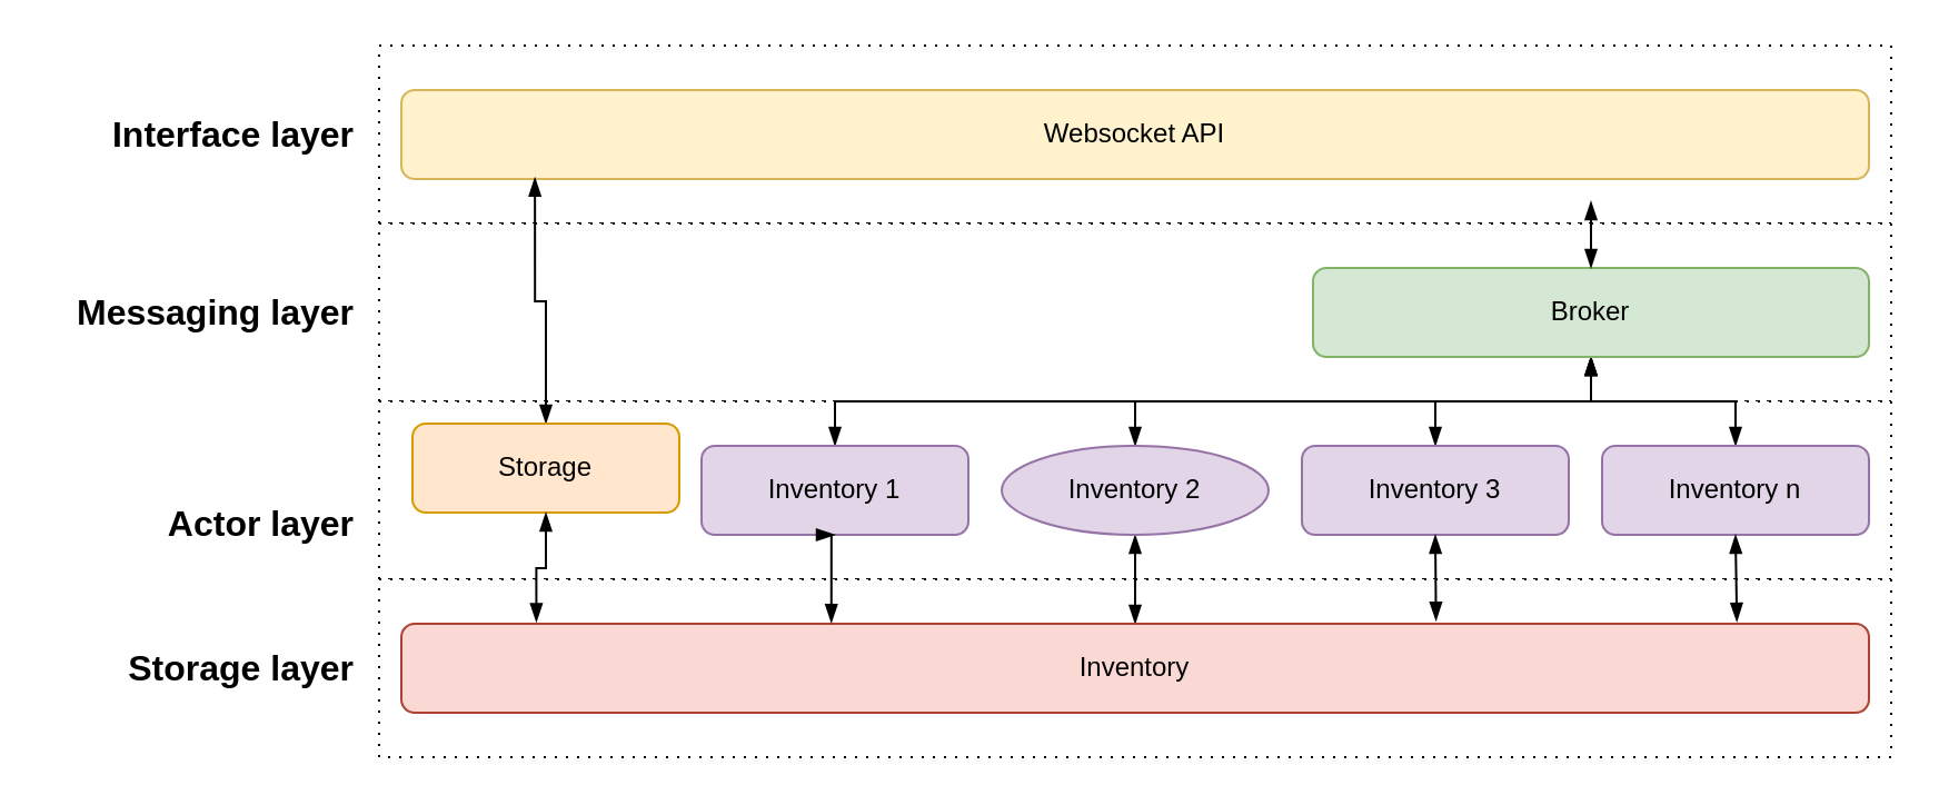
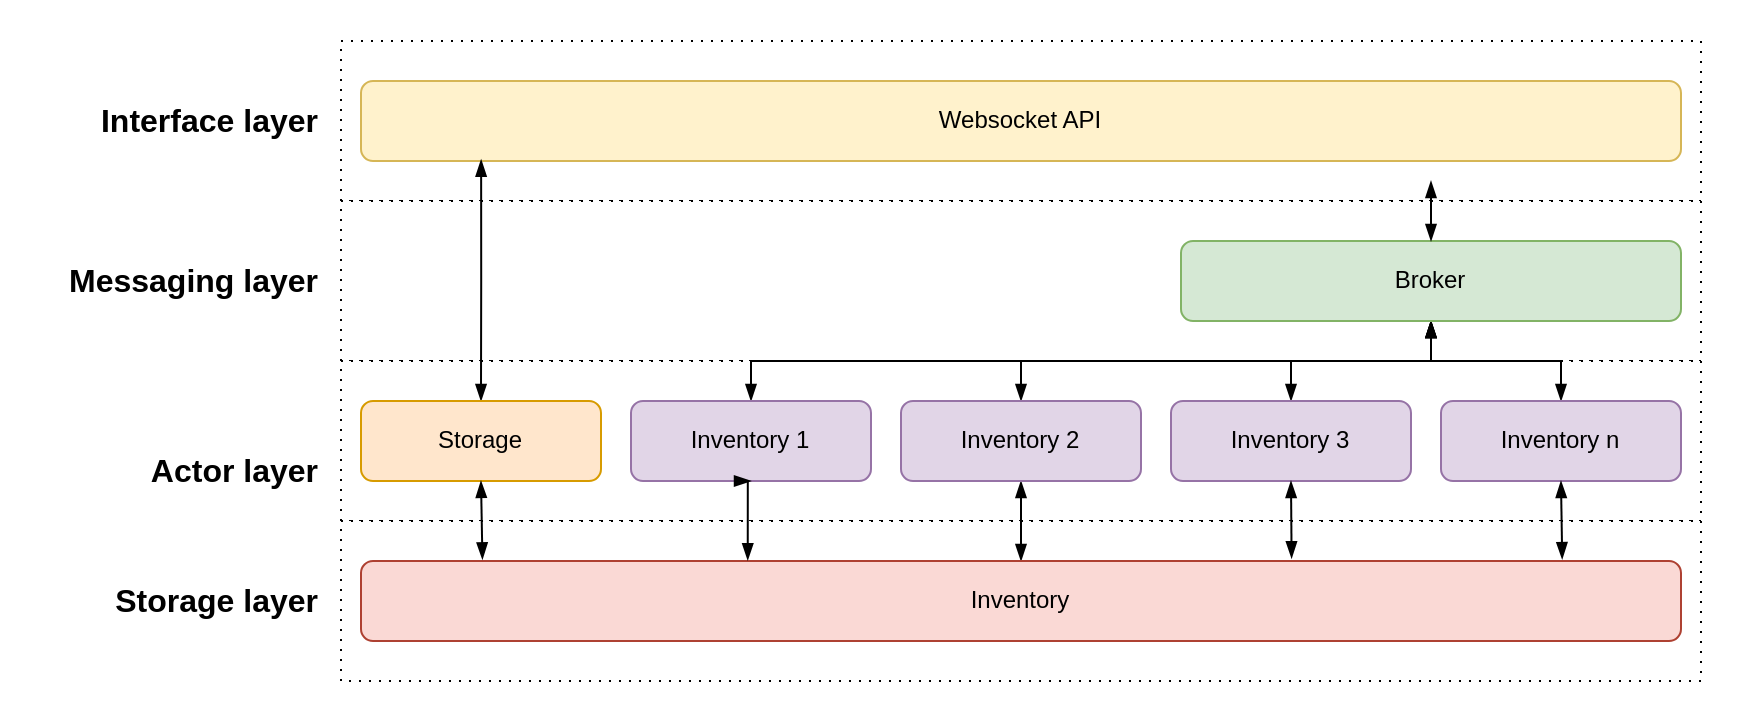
  <mxCell id="0" />
  <mxCell id="1" parent="0" />
  <mxCell id="2" value="" style="rounded=0;whiteSpace=wrap;html=1;dashed=1;dashPattern=1 4;" vertex="1" parent="1"><mxGeometry x="170" y="20" width="680" height="80" as="geometry" /></mxCell>
  <mxCell id="3" value="" style="rounded=0;whiteSpace=wrap;html=1;dashed=1;dashPattern=1 4;" vertex="1" parent="1"><mxGeometry x="170" y="100" width="680" height="80" as="geometry" /></mxCell>
  <mxCell id="4" value="" style="edgeStyle=orthogonalEdgeStyle;rounded=0;orthogonalLoop=1;jettySize=auto;html=1;" edge="1" parent="1" source="5" target="18"><mxGeometry relative="1" as="geometry" /></mxCell>
  <mxCell id="5" value="" style="rounded=0;whiteSpace=wrap;html=1;dashed=1;dashPattern=1 4;" vertex="1" parent="1"><mxGeometry x="170" y="180" width="680" height="80" as="geometry" /></mxCell>
  <mxCell id="6" value="" style="rounded=0;whiteSpace=wrap;html=1;dashed=1;dashPattern=1 4;" vertex="1" parent="1"><mxGeometry x="170" y="260" width="680" height="80" as="geometry" /></mxCell>
  <mxCell id="7" value="Websocket API" style="rounded=1;whiteSpace=wrap;html=1;fillColor=#fff2cc;strokeColor=#d6b656;" vertex="1" parent="1"><mxGeometry x="180" y="40" width="660" height="40" as="geometry" /></mxCell>
  <mxCell id="8" style="edgeStyle=orthogonalEdgeStyle;rounded=0;orthogonalLoop=1;jettySize=auto;html=1;exitX=0.5;exitY=1;exitDx=0;exitDy=0;entryX=0.5;entryY=0;entryDx=0;entryDy=0;startArrow=blockThin;startFill=1;endArrow=blockThin;endFill=1;" edge="1" parent="1" source="12" target="13"><mxGeometry relative="1" as="geometry"><Array as="points"><mxPoint x="715" y="180" /><mxPoint x="375" y="180" /></Array></mxGeometry></mxCell>
  <mxCell id="9" style="edgeStyle=orthogonalEdgeStyle;rounded=0;orthogonalLoop=1;jettySize=auto;html=1;exitX=0.5;exitY=1;exitDx=0;exitDy=0;entryX=0.5;entryY=0;entryDx=0;entryDy=0;startArrow=blockThin;startFill=1;endArrow=blockThin;endFill=1;" edge="1" parent="1" source="12" target="15"><mxGeometry relative="1" as="geometry" /></mxCell>
  <mxCell id="10" style="edgeStyle=orthogonalEdgeStyle;rounded=0;orthogonalLoop=1;jettySize=auto;html=1;exitX=0.5;exitY=1;exitDx=0;exitDy=0;entryX=0.5;entryY=0;entryDx=0;entryDy=0;startArrow=blockThin;startFill=1;endArrow=blockThin;endFill=1;" edge="1" parent="1" source="12" target="16"><mxGeometry relative="1" as="geometry" /></mxCell>
  <mxCell id="11" style="edgeStyle=orthogonalEdgeStyle;rounded=0;orthogonalLoop=1;jettySize=auto;html=1;exitX=0.5;exitY=1;exitDx=0;exitDy=0;entryX=0.5;entryY=0;entryDx=0;entryDy=0;startArrow=blockThin;startFill=1;endArrow=blockThin;endFill=1;" edge="1" parent="1" source="12" target="17"><mxGeometry relative="1" as="geometry" /></mxCell>
  <mxCell id="12" value="Broker" style="rounded=1;whiteSpace=wrap;html=1;fillColor=#d5e8d4;strokeColor=#82b366;" vertex="1" parent="1"><mxGeometry x="590" y="120" width="250" height="40" as="geometry" /></mxCell>
  <mxCell id="13" value="Inventory 1" style="rounded=1;whiteSpace=wrap;html=1;fillColor=#e1d5e7;strokeColor=#9673a6;" vertex="1" parent="1"><mxGeometry x="315" y="200" width="120" height="40" as="geometry" /></mxCell>
  <mxCell id="14" style="edgeStyle=orthogonalEdgeStyle;rounded=0;orthogonalLoop=1;jettySize=auto;html=1;exitX=0.5;exitY=1;exitDx=0;exitDy=0;entryX=0.5;entryY=0;entryDx=0;entryDy=0;startArrow=blockThin;startFill=1;endArrow=blockThin;endFill=1;" edge="1" parent="1" source="15" target="18"><mxGeometry relative="1" as="geometry" /></mxCell>
- <mxCell id="15" value="Inventory 2" style="ellipse;whiteSpace=wrap;html=1;fillColor=#e1d5e7;strokeColor=#9673a6;" vertex="1" parent="1"><mxGeometry x="450" y="200" width="120" height="40" as="geometry" /></mxCell>
+ <mxCell id="15" value="Inventory 2" style="rounded=1;whiteSpace=wrap;html=1;fillColor=#e1d5e7;strokeColor=#9673a6;" vertex="1" parent="1"><mxGeometry x="450" y="200" width="120" height="40" as="geometry" /></mxCell>
  <mxCell id="16" value="Inventory 3" style="rounded=1;whiteSpace=wrap;html=1;fillColor=#e1d5e7;strokeColor=#9673a6;" vertex="1" parent="1"><mxGeometry x="585" y="200" width="120" height="40" as="geometry" /></mxCell>
  <mxCell id="17" value="Inventory n" style="rounded=1;whiteSpace=wrap;html=1;fillColor=#e1d5e7;strokeColor=#9673a6;" vertex="1" parent="1"><mxGeometry x="720" y="200" width="120" height="40" as="geometry" /></mxCell>
  <mxCell id="18" value="Inventory" style="rounded=1;whiteSpace=wrap;html=1;fillColor=#fad9d5;strokeColor=#ae4132;" vertex="1" parent="1"><mxGeometry x="180" y="280" width="660" height="40" as="geometry" /></mxCell>
  <mxCell id="19" style="edgeStyle=orthogonalEdgeStyle;rounded=0;orthogonalLoop=1;jettySize=auto;html=1;exitX=0.091;exitY=0.983;exitDx=0;exitDy=0;entryX=0.5;entryY=0;entryDx=0;entryDy=0;exitPerimeter=0;startArrow=blockThin;startFill=1;endArrow=blockThin;endFill=1;" edge="1" parent="1" source="7" target="21"><mxGeometry relative="1" as="geometry" /></mxCell>
  <mxCell id="20" style="edgeStyle=orthogonalEdgeStyle;rounded=0;orthogonalLoop=1;jettySize=auto;html=1;entryX=0.5;entryY=0;entryDx=0;entryDy=0;endArrow=blockThin;endFill=1;startArrow=blockThin;startFill=1;" edge="1" parent="1" target="12"><mxGeometry relative="1" as="geometry"><mxPoint x="715" y="90" as="sourcePoint" /></mxGeometry></mxCell>
- <mxCell id="21" value="Storage" style="rounded=1;whiteSpace=wrap;html=1;fillColor=#ffe6cc;strokeColor=#d79b00;" vertex="1" parent="1"><mxGeometry x="185" y="190" width="120" height="40" as="geometry" /></mxCell>
+ <mxCell id="21" value="Storage" style="rounded=1;whiteSpace=wrap;html=1;fillColor=#ffe6cc;strokeColor=#d79b00;" vertex="1" parent="1"><mxGeometry x="180" y="200" width="120" height="40" as="geometry" /></mxCell>
  <mxCell id="22" style="edgeStyle=orthogonalEdgeStyle;rounded=0;orthogonalLoop=1;jettySize=auto;html=1;exitX=0.5;exitY=1;exitDx=0;exitDy=0;endArrow=blockThin;endFill=1;startArrow=blockThin;startFill=1;entryX=0.092;entryY=-0.02;entryDx=0;entryDy=0;entryPerimeter=0;" edge="1" parent="1" source="21" target="18"><mxGeometry relative="1" as="geometry"><mxPoint x="240" y="270" as="targetPoint" /></mxGeometry></mxCell>
  <mxCell id="23" style="edgeStyle=orthogonalEdgeStyle;rounded=0;orthogonalLoop=1;jettySize=auto;html=1;exitX=0.5;exitY=1;exitDx=0;exitDy=0;entryX=0.293;entryY=-0.011;entryDx=0;entryDy=0;entryPerimeter=0;startArrow=blockThin;startFill=1;endArrow=blockThin;endFill=1;" edge="1" parent="1" source="13" target="18"><mxGeometry relative="1" as="geometry" /></mxCell>
  <mxCell id="24" style="edgeStyle=orthogonalEdgeStyle;rounded=0;orthogonalLoop=1;jettySize=auto;html=1;exitX=0.5;exitY=1;exitDx=0;exitDy=0;entryX=0.705;entryY=-0.034;entryDx=0;entryDy=0;entryPerimeter=0;startArrow=blockThin;startFill=1;endArrow=blockThin;endFill=1;" edge="1" parent="1" source="16" target="18"><mxGeometry relative="1" as="geometry" /></mxCell>
  <mxCell id="25" style="edgeStyle=orthogonalEdgeStyle;rounded=0;orthogonalLoop=1;jettySize=auto;html=1;exitX=0.5;exitY=1;exitDx=0;exitDy=0;entryX=0.91;entryY=-0.023;entryDx=0;entryDy=0;entryPerimeter=0;startArrow=blockThin;startFill=1;endArrow=blockThin;endFill=1;" edge="1" parent="1" target="18"><mxGeometry relative="1" as="geometry"><mxPoint x="780" y="240" as="sourcePoint" /><mxPoint x="780.6" y="278.16" as="targetPoint" /></mxGeometry></mxCell>
  <mxCell id="26" value="Interface layer" style="text;html=1;align=right;verticalAlign=middle;resizable=0;points=[];autosize=1;strokeColor=none;fillColor=none;fontSize=16;fontStyle=1" vertex="1" parent="1"><mxGeometry x="40" y="45" width="120" height="30" as="geometry" /></mxCell>
  <mxCell id="27" value="Messaging layer" style="text;html=1;align=right;verticalAlign=middle;resizable=0;points=[];autosize=1;strokeColor=none;fillColor=none;fontSize=16;fontStyle=1" vertex="1" parent="1"><mxGeometry x="20" y="125" width="140" height="30" as="geometry" /></mxCell>
  <mxCell id="28" value="Actor layer" style="text;html=1;align=right;verticalAlign=middle;resizable=0;points=[];autosize=1;strokeColor=none;fillColor=none;fontSize=16;fontStyle=1" vertex="1" parent="1"><mxGeometry x="60" y="220" width="100" height="30" as="geometry" /></mxCell>
  <mxCell id="29" value="Storage layer" style="text;html=1;align=right;verticalAlign=middle;resizable=0;points=[];autosize=1;strokeColor=none;fillColor=none;fontSize=16;fontStyle=1" vertex="1" parent="1"><mxGeometry x="40" y="285" width="120" height="30" as="geometry" /></mxCell>
